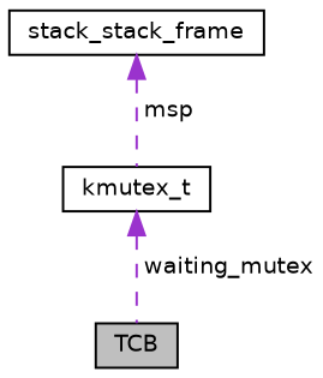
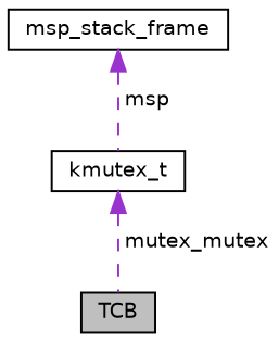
  digraph {
    node [color=black fillcolor=white fontname=Helvetica fontsize=10 shape=record style=filled]
    edge [color=darkorchid3 dir=back fontname=Helvetica fontsize=10 labelfontname=Helvetica labelfontsize=10 style=dashed]
    n1 [fillcolor=grey75 fontcolor=black height=0.2 label=TCB width=0.4]
    n2 [height=0.2 label=kmutex_t width=0.4]
-   n3 [height=0.2 label=stack_stack_frame width=0.4]
-   n2 -> n1 [label=" waiting_mutex"]
+   n3 [height=0.2 label=msp_stack_frame width=0.4]
+   n2 -> n1 [label=" mutex_mutex"]
    n3 -> n2 [label=" msp"]
  }
